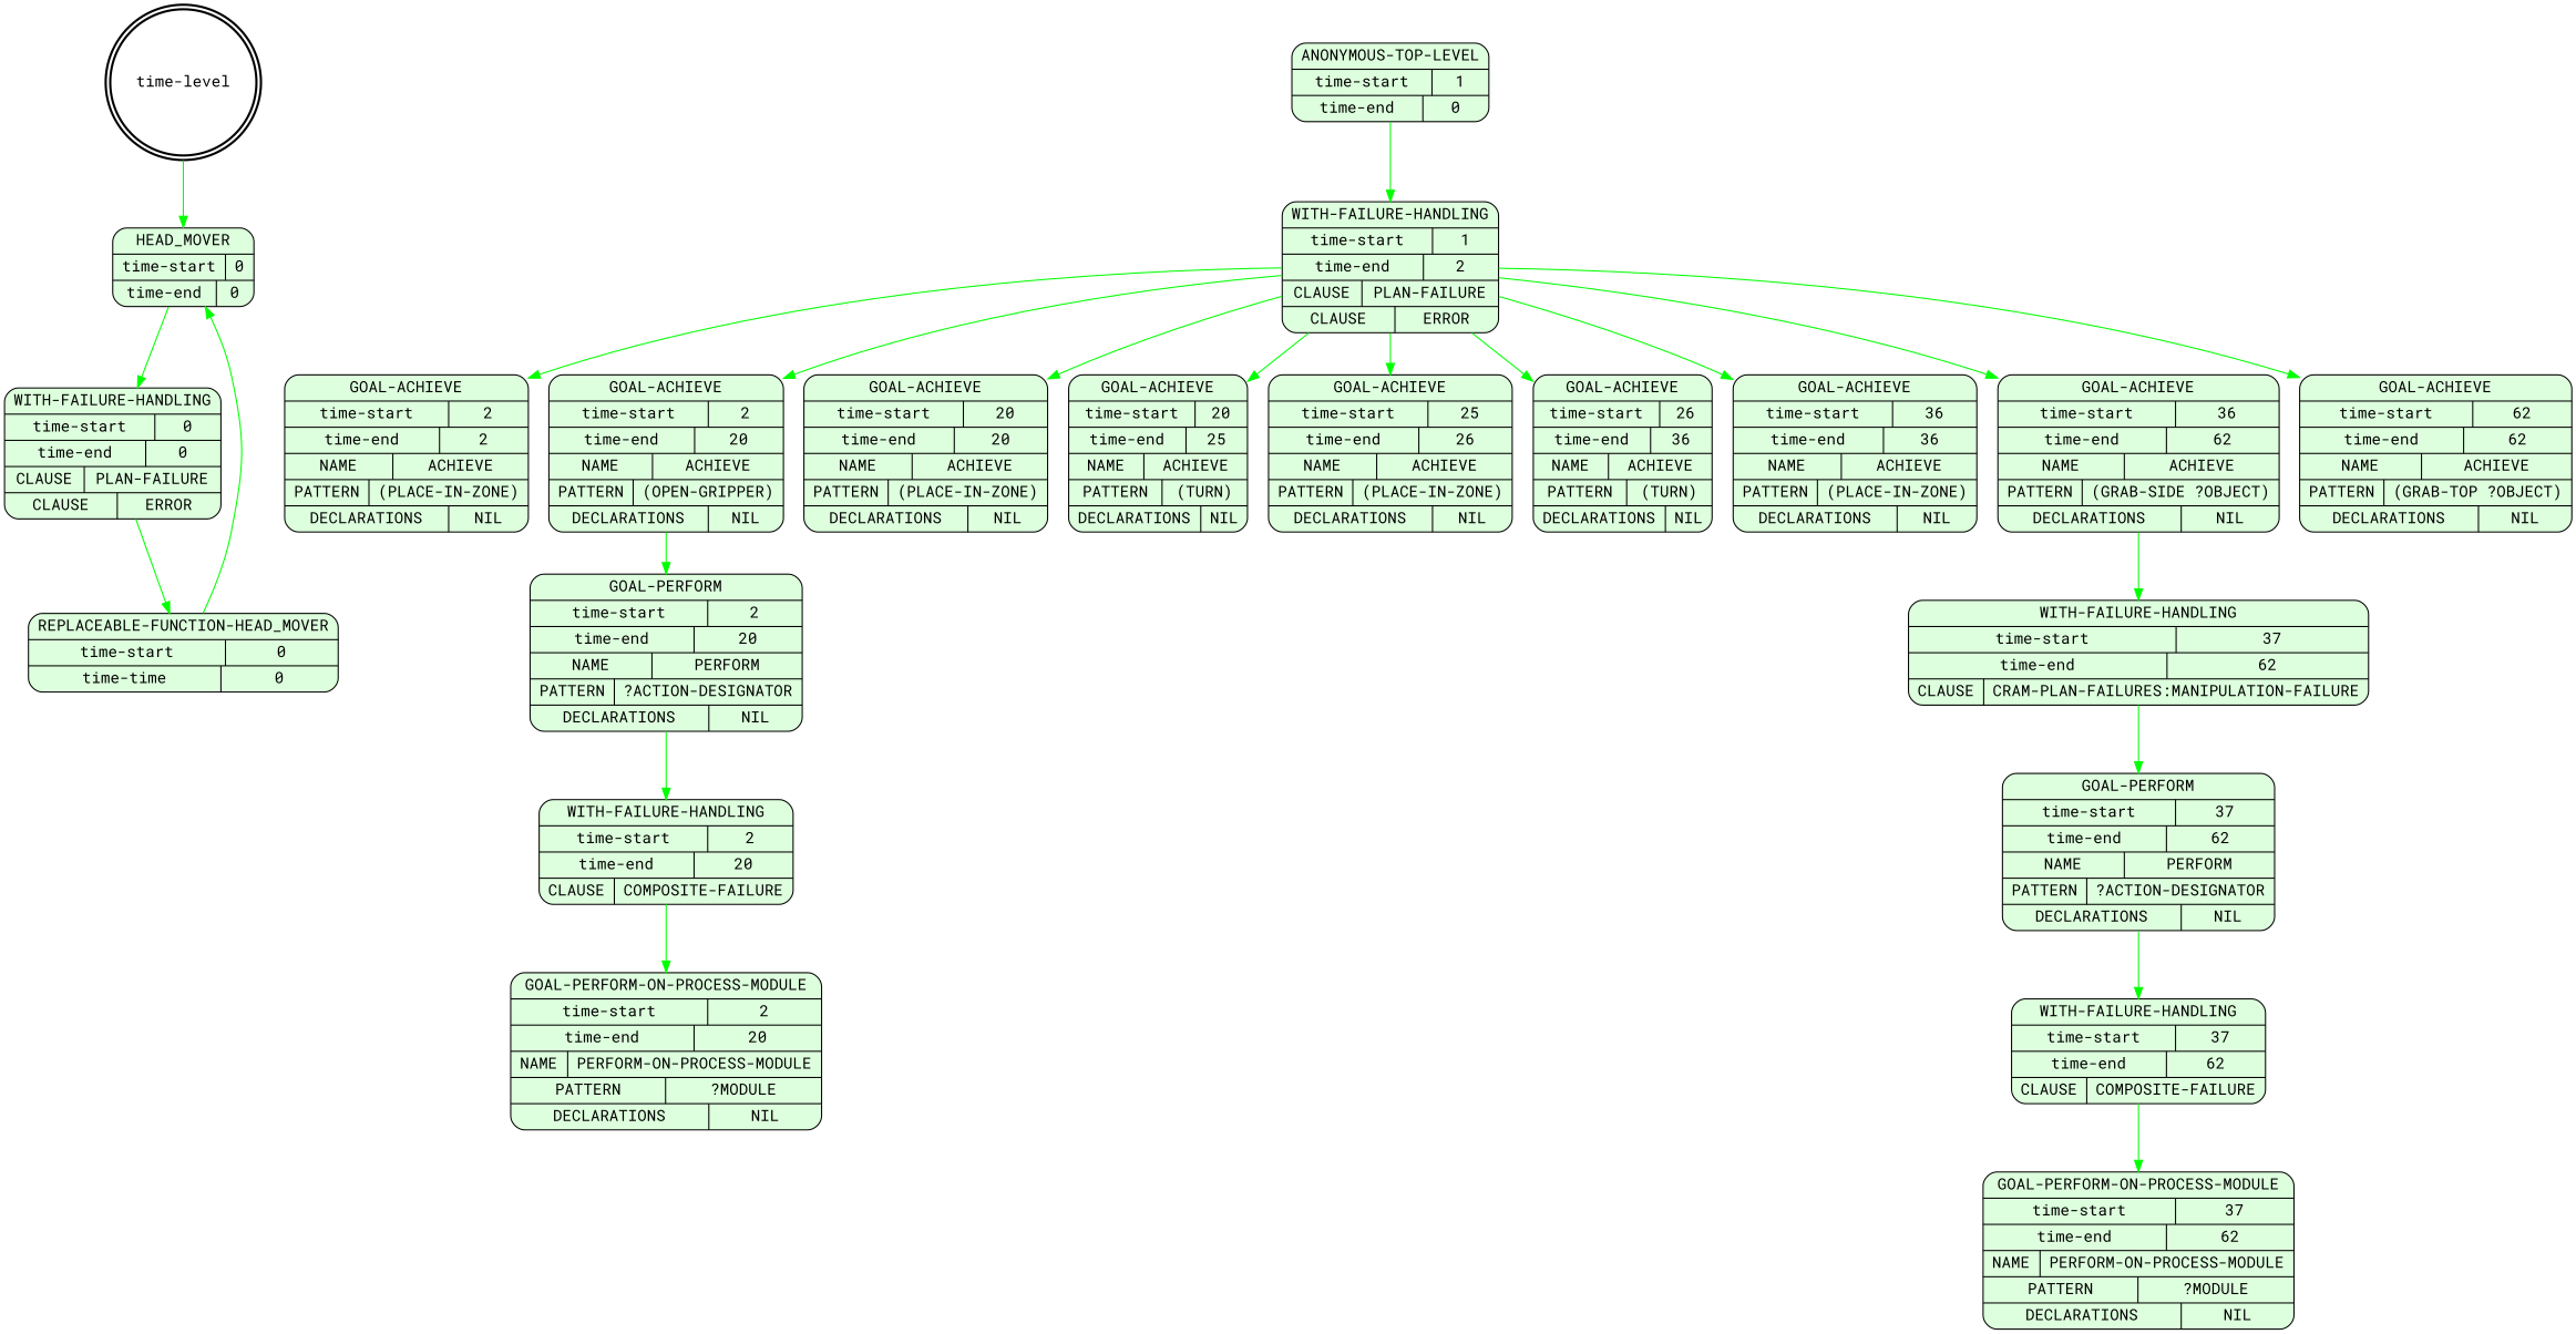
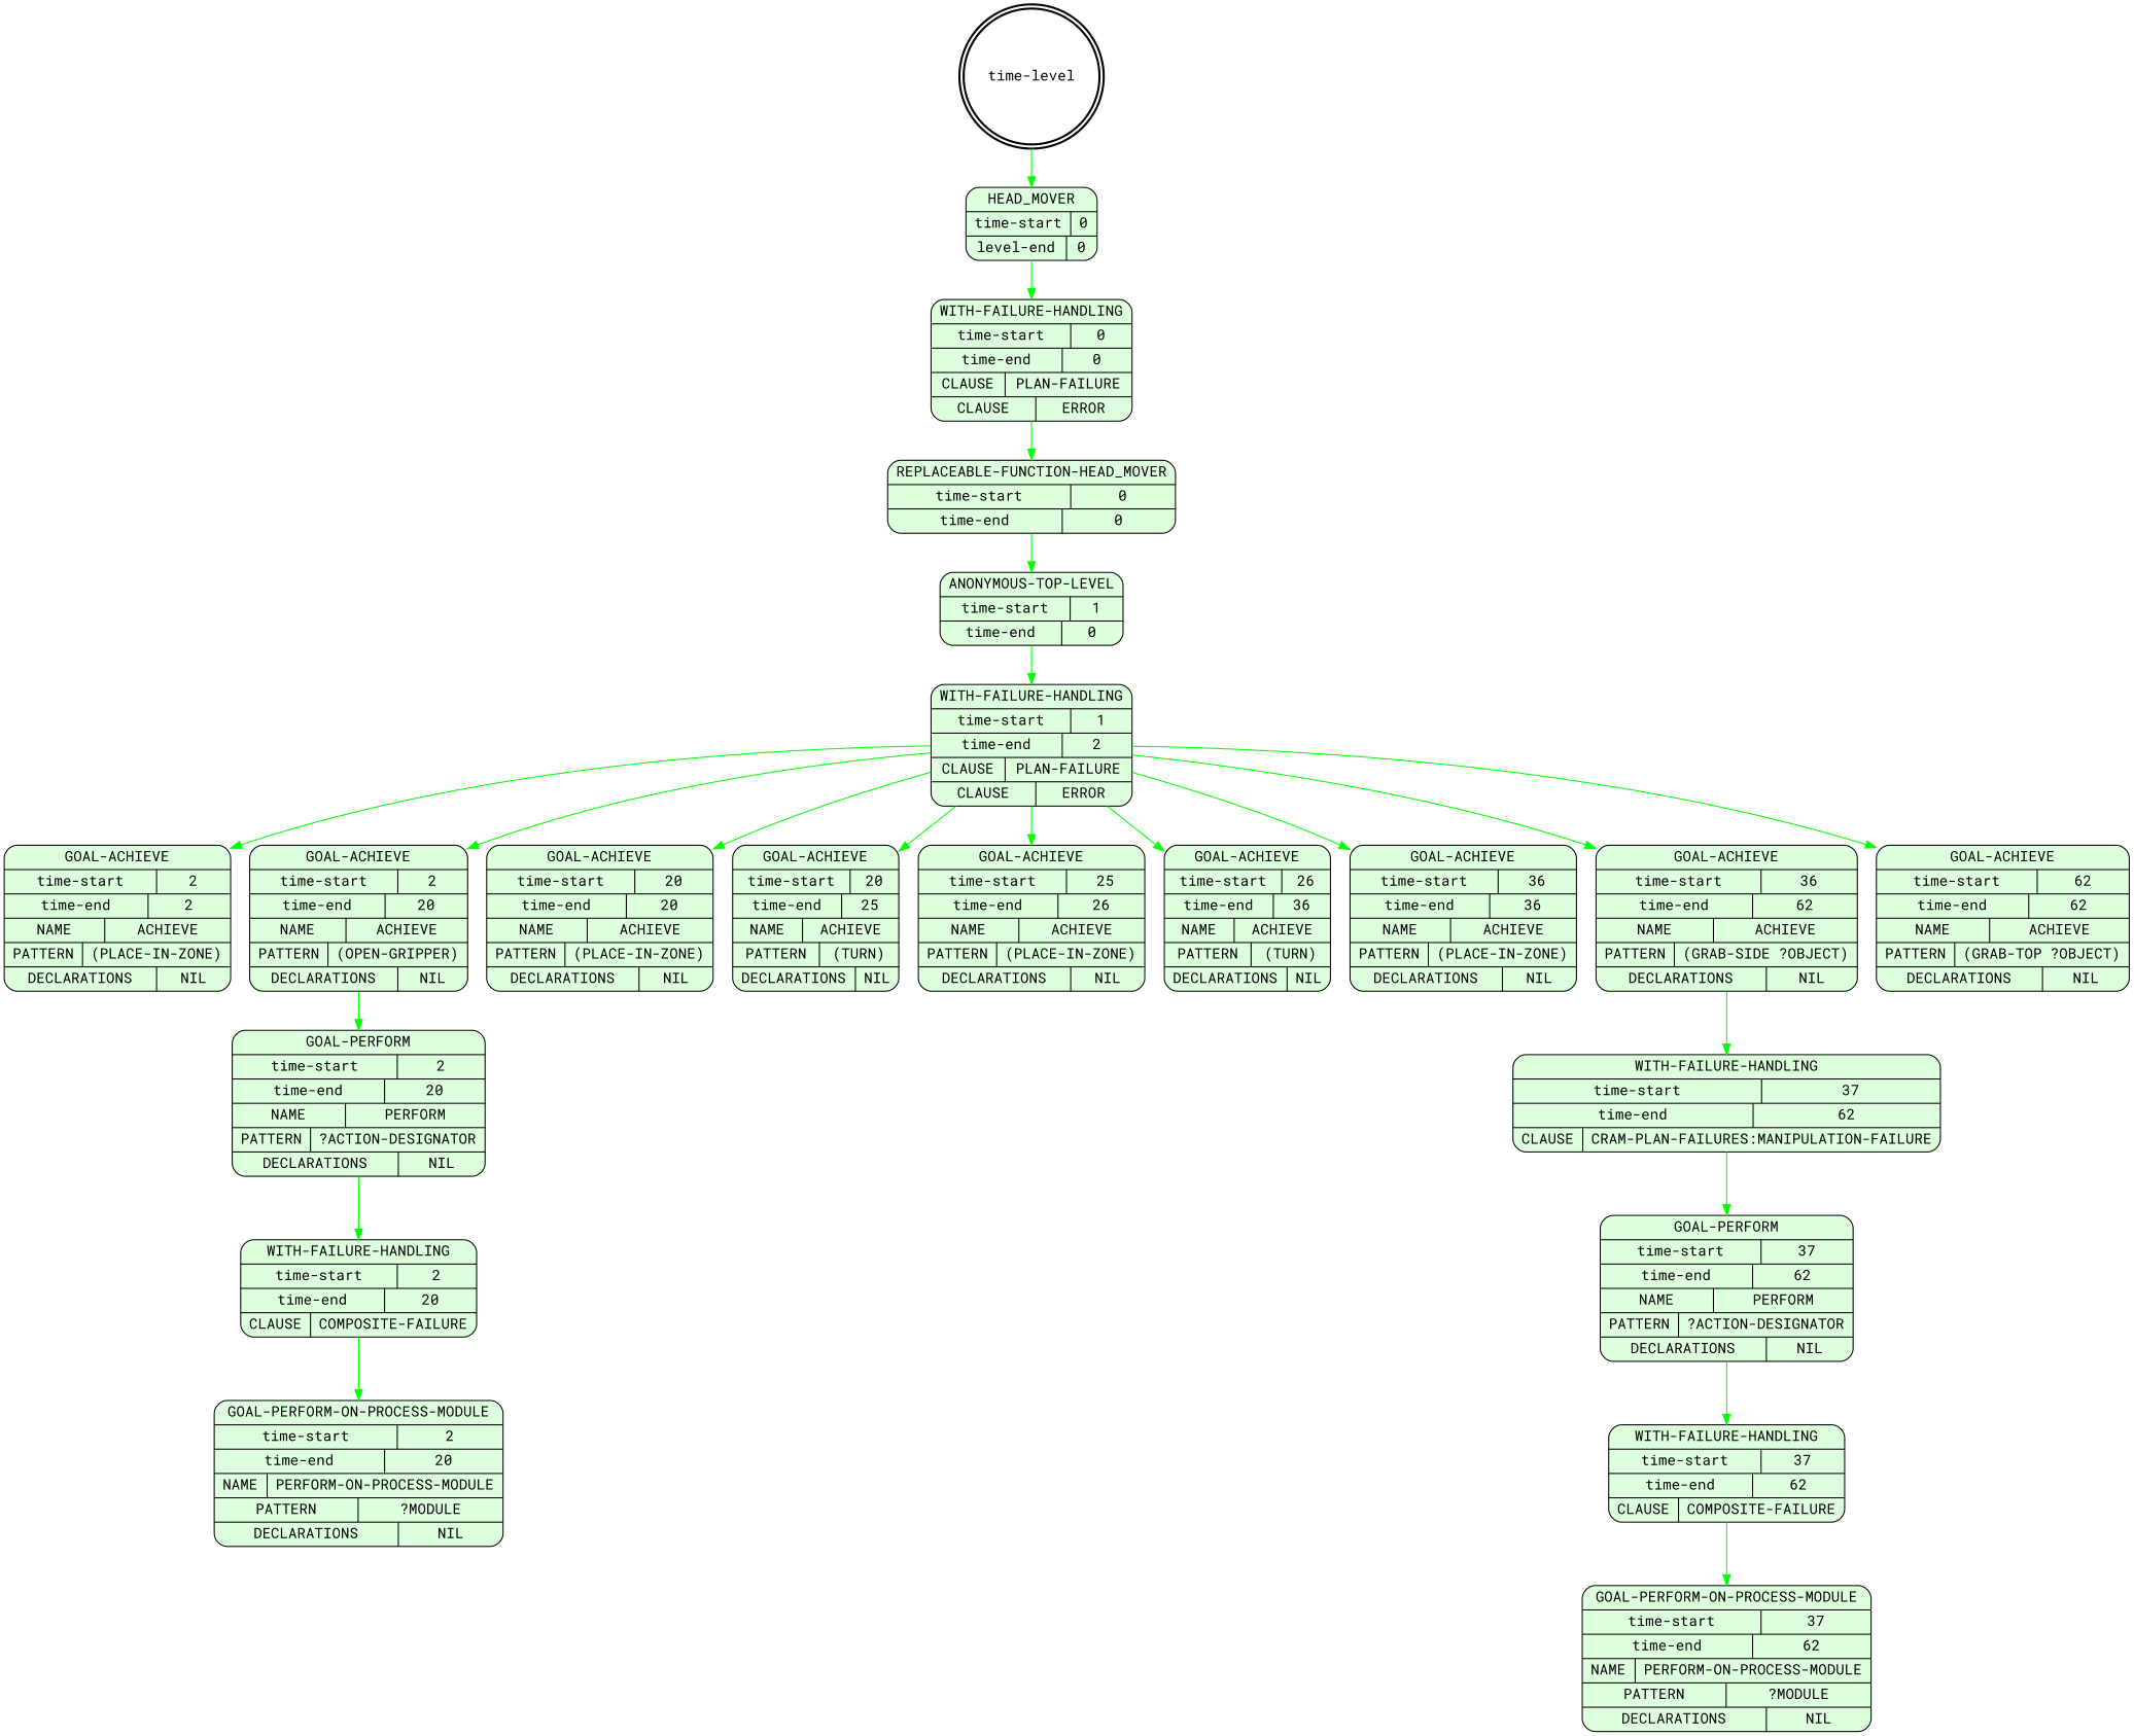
  digraph {
    fontname="Roboto Mono"
    node [fontname="Roboto Mono" shape=Mrecord style=filled fillcolor="#ddffdd"]
    edge [color=green fontname="Roboto Mono"]
    n1 [label="time-level" shape=doublecircle style=bold fillcolor=""]
-   n2 [label="{HEAD_MOVER|{time-start | 0}|{time-end | 0}}"]
+   n2 [label="{HEAD_MOVER|{time-start | 0}|{level-end | 0}}"]
    n3 [label="{WITH-FAILURE-HANDLING|{time-start | 0}|{time-end | 0}|{CLAUSE | PLAN-FAILURE}|{CLAUSE | ERROR}}"]
-   n4 [label="{REPLACEABLE-FUNCTION-HEAD_MOVER|{time-start | 0}|{time-time | 0}}"]
+   n4 [label="{REPLACEABLE-FUNCTION-HEAD_MOVER|{time-start | 0}|{time-end | 0}}"]
    n5 [label="{ANONYMOUS-TOP-LEVEL|{time-start | 1}|{time-end | 0}}"]
    n6 [label="{WITH-FAILURE-HANDLING|{time-start | 1}|{time-end | 2}|{CLAUSE | PLAN-FAILURE}|{CLAUSE | ERROR}}"]
    n7 [label="{GOAL-ACHIEVE|{time-start | 2}|{time-end | 2}|{NAME | ACHIEVE}|{PATTERN | (PLACE-IN-ZONE)}|{DECLARATIONS | NIL}}"]
    n8 [label="{GOAL-ACHIEVE|{time-start | 2}|{time-end | 20}|{NAME | ACHIEVE}|{PATTERN | (OPEN-GRIPPER)}|{DECLARATIONS | NIL}}"]
    n9 [label="{GOAL-ACHIEVE|{time-start | 20}|{time-end | 20}|{NAME | ACHIEVE}|{PATTERN | (PLACE-IN-ZONE)}|{DECLARATIONS | NIL}}"]
    n10 [label="{GOAL-ACHIEVE|{time-start | 20}|{time-end | 25}|{NAME | ACHIEVE}|{PATTERN | (TURN)}|{DECLARATIONS | NIL}}"]
    n11 [label="{GOAL-ACHIEVE|{time-start | 25}|{time-end | 26}|{NAME | ACHIEVE}|{PATTERN | (PLACE-IN-ZONE)}|{DECLARATIONS | NIL}}"]
    n12 [label="{GOAL-ACHIEVE|{time-start | 26}|{time-end | 36}|{NAME | ACHIEVE}|{PATTERN | (TURN)}|{DECLARATIONS | NIL}}"]
    n13 [label="{GOAL-ACHIEVE|{time-start | 36}|{time-end | 36}|{NAME | ACHIEVE}|{PATTERN | (PLACE-IN-ZONE)}|{DECLARATIONS | NIL}}"]
    n14 [label="{GOAL-ACHIEVE|{time-start | 36}|{time-end | 62}|{NAME | ACHIEVE}|{PATTERN | (GRAB-SIDE ?OBJECT)}|{DECLARATIONS | NIL}}"]
    n15 [label="{GOAL-ACHIEVE|{time-start | 62}|{time-end | 62}|{NAME | ACHIEVE}|{PATTERN | (GRAB-TOP ?OBJECT)}|{DECLARATIONS | NIL}}"]
    n16 [label="{GOAL-PERFORM|{time-start | 2}|{time-end | 20}|{NAME | PERFORM}|{PATTERN | ?ACTION-DESIGNATOR}|{DECLARATIONS | NIL}}"]
    n17 [label="{WITH-FAILURE-HANDLING|{time-start | 37}|{time-end | 62}|{CLAUSE | CRAM-PLAN-FAILURES:MANIPULATION-FAILURE}}"]
    n18 [label="{WITH-FAILURE-HANDLING|{time-start | 2}|{time-end | 20}|{CLAUSE | COMPOSITE-FAILURE}}"]
    n19 [label="{GOAL-PERFORM-ON-PROCESS-MODULE|{time-start | 2}|{time-end | 20}|{NAME | PERFORM-ON-PROCESS-MODULE}|{PATTERN | ?MODULE}|{DECLARATIONS | NIL}}"]
    n20 [label="{GOAL-PERFORM|{time-start | 37}|{time-end | 62}|{NAME | PERFORM}|{PATTERN | ?ACTION-DESIGNATOR}|{DECLARATIONS | NIL}}"]
    n21 [label="{WITH-FAILURE-HANDLING|{time-start | 37}|{time-end | 62}|{CLAUSE | COMPOSITE-FAILURE}}"]
    n22 [label="{GOAL-PERFORM-ON-PROCESS-MODULE|{time-start | 37}|{time-end | 62}|{NAME | PERFORM-ON-PROCESS-MODULE}|{PATTERN | ?MODULE}|{DECLARATIONS | NIL}}"]
    n1 -> n2
    n2 -> n3
    n3 -> n4
-   n4 -> n2
+   n4 -> n5
    n5 -> n6
    n6 -> n7
    n6 -> n8
    n6 -> n9
    n6 -> n10
    n6 -> n11
    n6 -> n12
    n6 -> n13
    n6 -> n14
    n6 -> n15
    n8 -> n16
    n14 -> n17
    n16 -> n18
    n17 -> n20
    n18 -> n19
    n20 -> n21
    n21 -> n22
  }
